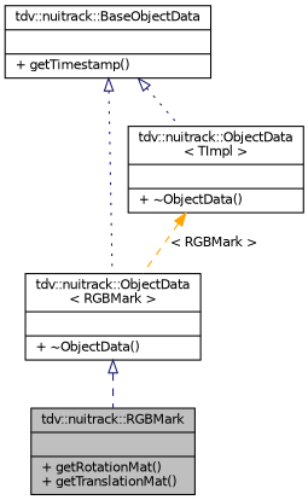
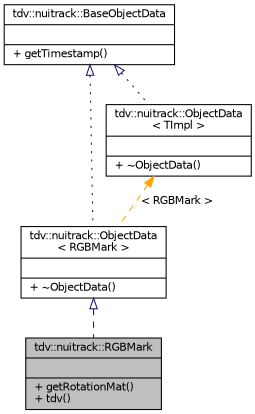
  digraph {
    node [color=black fillcolor=white fontname=Helvetica fontsize=10 shape=record style=filled]
    edge [arrowtail=onormal color=midnightblue dir=back fontname=Helvetica fontsize=10 labelfontname=Helvetica labelfontsize=10 style=dashed]
-   n1 [fillcolor=grey75 fontcolor=black height=0.2 label="{tdv::nuitrack::RGBMark\n||+ getRotationMat()\l+ getTranslationMat()\l}" width=0.4]
+   n1 [fillcolor=grey75 fontcolor=black height=0.2 label="{tdv::nuitrack::RGBMark\n||+ getRotationMat()\l+ tdv()\l}" width=0.4]
    n2 [height=0.2 label="{tdv::nuitrack::ObjectData\l\< RGBMark \>\n||+ ~ObjectData()\l}" width=0.4]
    n3 [height=0.2 label="{tdv::nuitrack::BaseObjectData\n||+ getTimestamp()\l}" width=0.4]
    n4 [height=0.2 label="{tdv::nuitrack::ObjectData\l\< TImpl \>\n||+ ~ObjectData()\l}" width=0.4]
    n2 -> n1
    n3 -> n2 [style=dotted]
    n3 -> n4 [style=dotted]
    n4 -> n2 [color=orange label=" \< RGBMark \>" arrowtail=""]
  }
